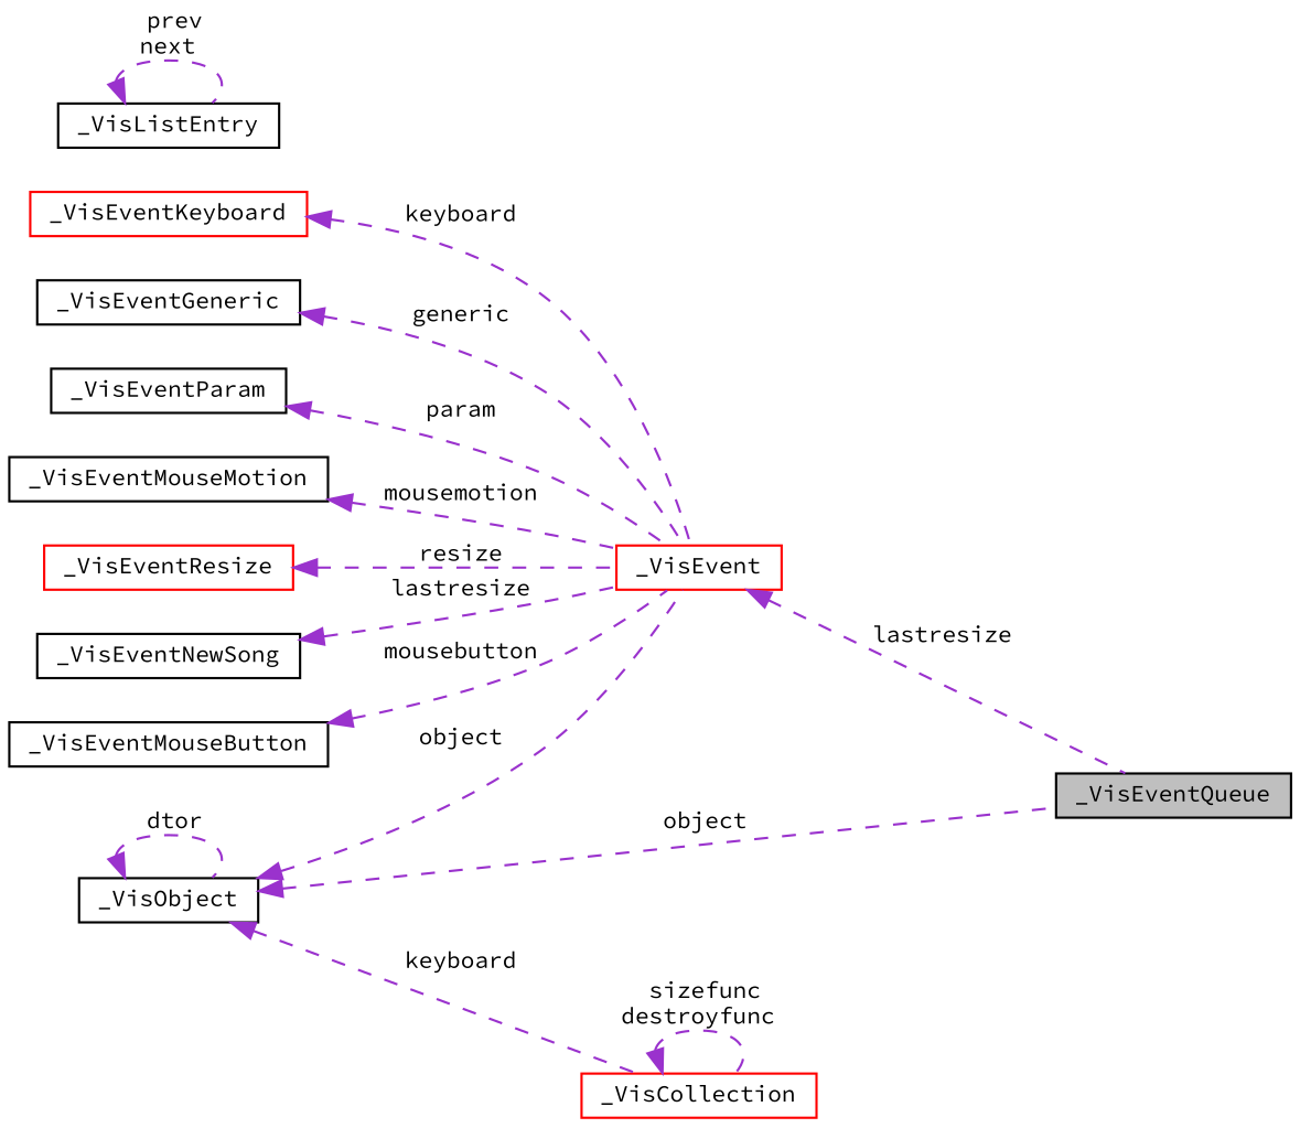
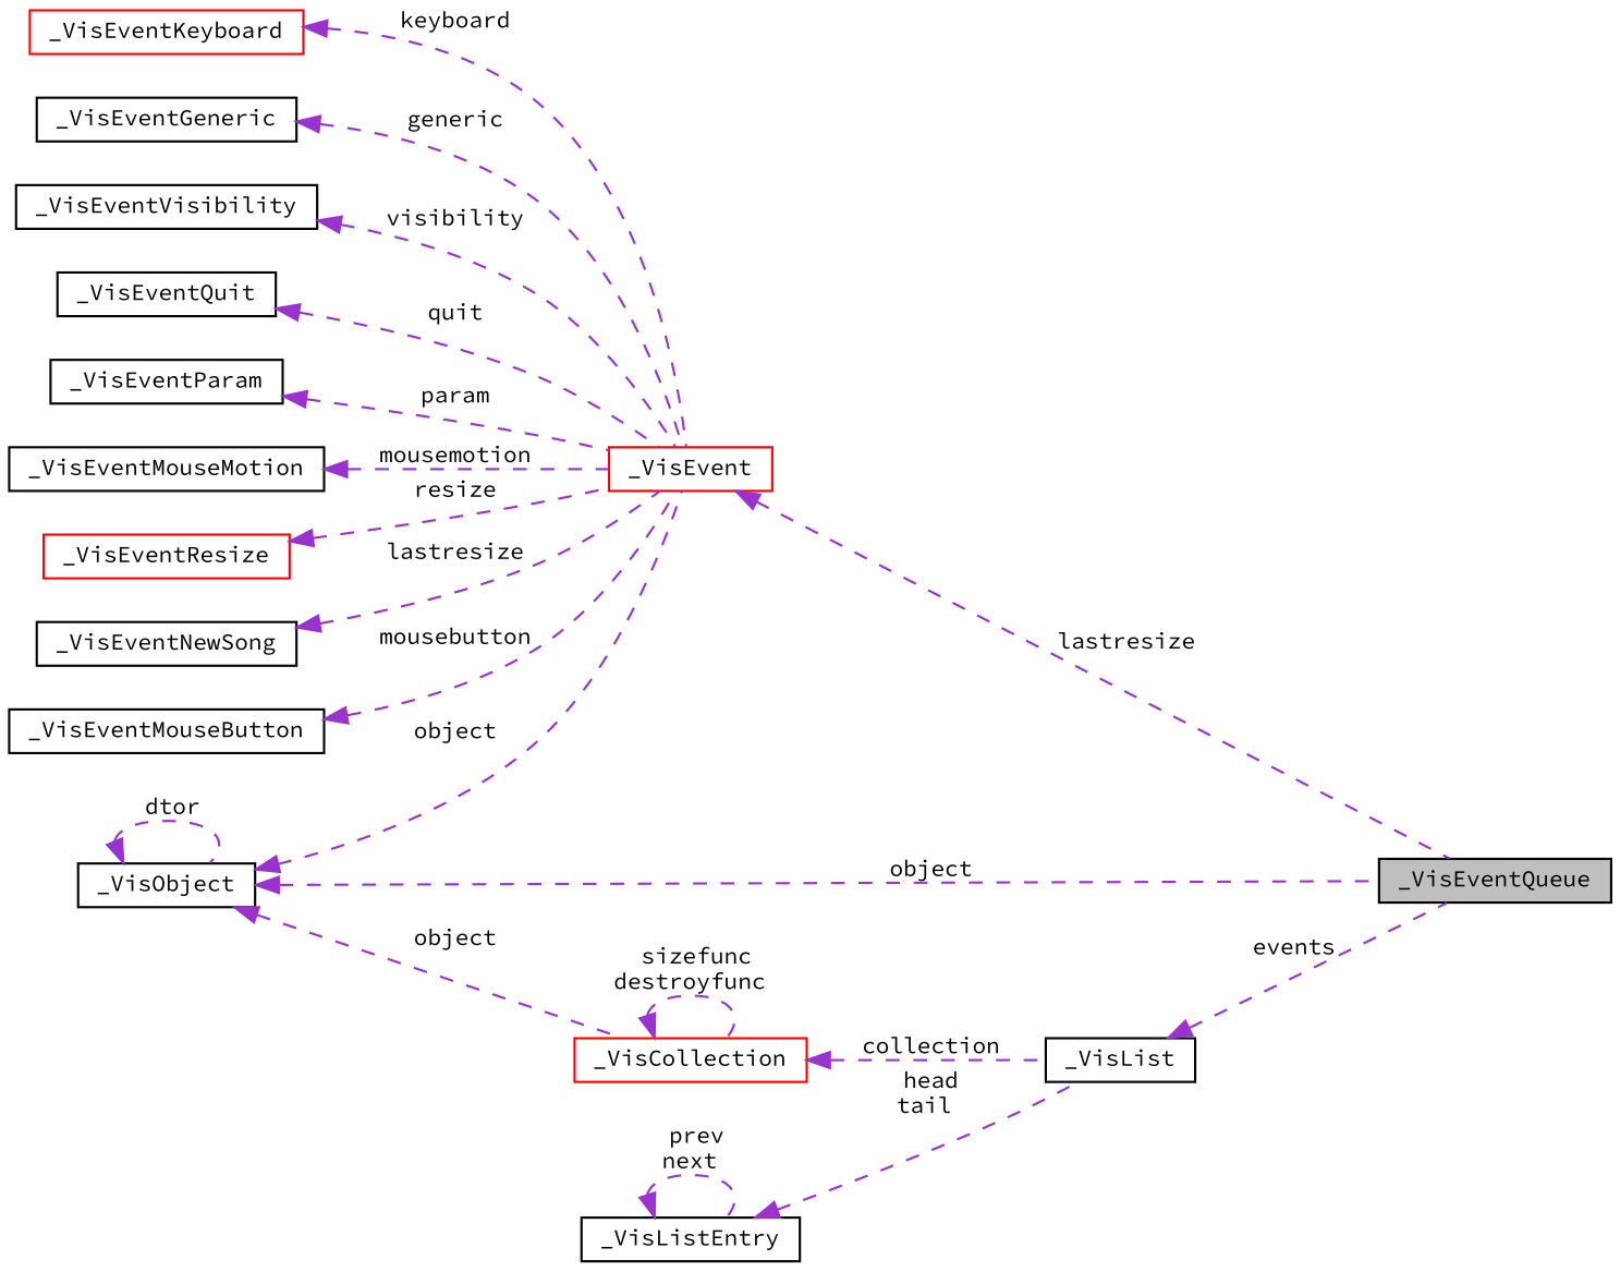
  digraph {
    fontname="Source Code Pro"
    rankdir=LR
    node [color=black fillcolor=white fontname="Source Code Pro" fontsize=10 shape=record style=filled]
    edge [color=darkorchid3 dir=back fontname="Source Code Pro" fontsize=10 labelfontname=Helvetica labelfontsize=10 style=dashed]
    n1 [fillcolor=grey75 fontcolor=black height=0.2 label=_VisEventQueue width=0.4]
    n2 [color=red height=0.2 label=_VisEvent width=0.4]
    n3 [color=red height=0.2 label=_VisEventKeyboard width=0.4]
    n4 [height=0.2 label=_VisEventGeneric width=0.4]
+   n5 [height=0.2 label=_VisEventVisibility width=0.4]
+   n6 [height=0.2 label=_VisEventQuit width=0.4]
    n7 [height=0.2 label=_VisEventParam width=0.4]
    n8 [height=0.2 label=_VisEventMouseMotion width=0.4]
    n9 [color=red height=0.2 label=_VisEventResize width=0.4]
    n10 [height=0.2 label=_VisEventNewSong width=0.4]
    n11 [height=0.2 label=_VisEventMouseButton width=0.4]
    n12 [height=0.2 label=_VisObject width=0.4]
    n13 [color=red height=0.2 label=_VisCollection width=0.4]
+   n14 [height=0.2 label=_VisList width=0.4]
    n15 [height=0.2 label=_VisListEntry width=0.4]
    n2 -> n1 [label=" lastresize"]
    n3 -> n2 [label=" keyboard"]
    n4 -> n2 [label=" generic"]
+   n5 -> n2 [label=" visibility"]
+   n6 -> n2 [label=" quit"]
    n7 -> n2 [label=" param"]
    n8 -> n2 [label=" mousemotion"]
    n9 -> n2 [label=" resize"]
    n10 -> n2 [label=" lastresize"]
    n11 -> n2 [label=" mousebutton"]
    n12 -> n1 [label=" object"]
    n12 -> n2 [label=" object"]
    n12 -> n12 [label=" dtor"]
-   n12 -> n13 [label=" keyboard"]
+   n12 -> n13 [label=" object"]
    n13 -> n13 [label=" sizefunc\ndestroyfunc"]
+   n13 -> n14 [label=" collection"]
+   n14 -> n1 [label=" events"]
+   n15 -> n14 [label=" head\ntail"]
    n15 -> n15 [label=" prev\nnext"]
  }
